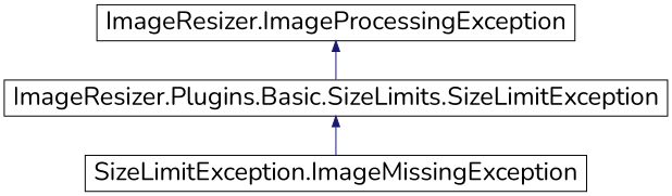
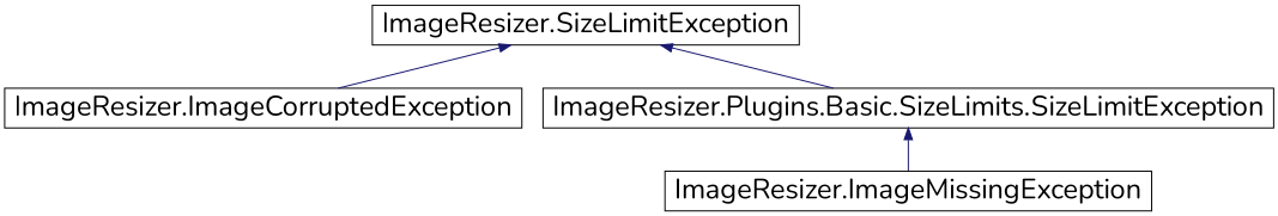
  digraph {
    fontname=Nunito
    rankdir=TB
    node [color=black fillcolor=white fontname=Nunito fontsize=24 shape=record style=filled]
    edge [color=midnightblue dir=back fontname=Nunito fontsize=24 labelfontname=Helvetica labelfontsize=24 style=solid]
-   n1 [height=0.2 label="ImageResizer.ImageProcessingException" width=0.4]
+   n1 [height=0.2 label="ImageResizer.SizeLimitException" width=0.4]
+   n2 [height=0.2 label="ImageResizer.ImageCorruptedException" width=0.4]
    n3 [height=0.2 label="ImageResizer.Plugins.Basic.SizeLimits.SizeLimitException" width=0.4]
-   n4 [height=0.2 label="SizeLimitException.ImageMissingException" width=0.4]
+   n4 [height=0.2 label="ImageResizer.ImageMissingException" width=0.4]
+   n1 -> n2
    n1 -> n3
    n3 -> n4
  }
